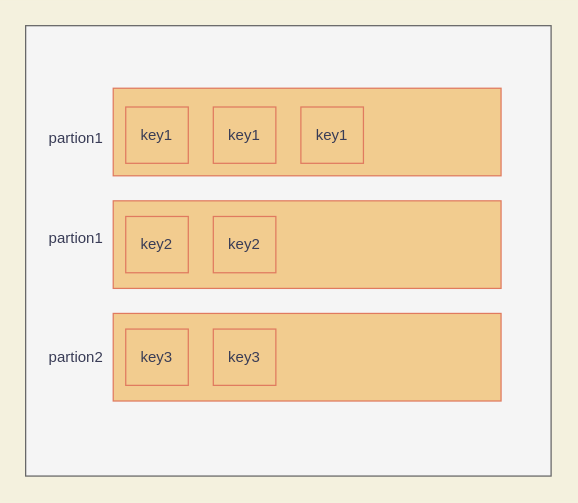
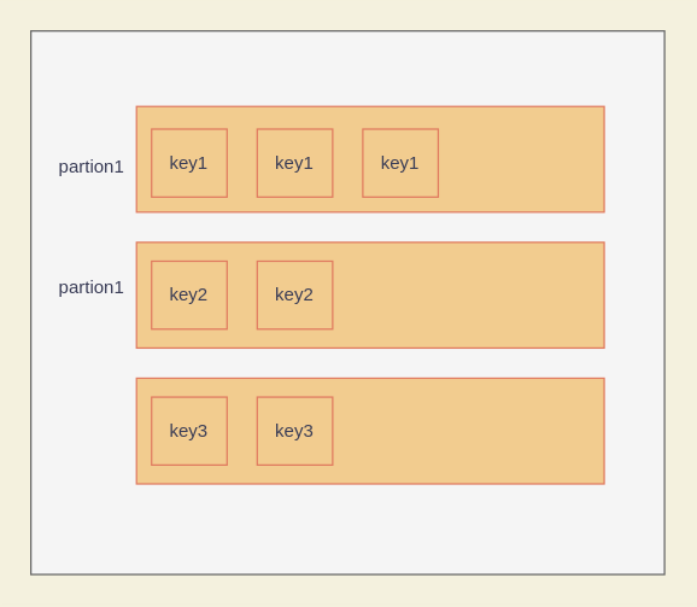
  <mxCell id="0" />
  <mxCell id="1" parent="0" />
  <mxCell id="2" value="" style="whiteSpace=wrap;html=1;fillColor=#f5f5f5;strokeColor=#666666;fontColor=#333333;" parent="1" vertex="1"><mxGeometry x="20" y="20" width="420" height="360" as="geometry" /></mxCell>
  <mxCell id="3" value="" style="whiteSpace=wrap;html=1;fontColor=#393C56;strokeColor=#E07A5F;fillColor=#F2CC8F;" parent="1" vertex="1"><mxGeometry x="90" y="70" width="310" height="70" as="geometry" /></mxCell>
  <mxCell id="4" value="" style="whiteSpace=wrap;html=1;fontColor=#393C56;strokeColor=#E07A5F;fillColor=#F2CC8F;" parent="1" vertex="1"><mxGeometry x="90" y="250" width="310" height="70" as="geometry" /></mxCell>
  <mxCell id="5" value="" style="whiteSpace=wrap;html=1;fontColor=#393C56;strokeColor=#E07A5F;fillColor=#F2CC8F;" parent="1" vertex="1"><mxGeometry x="90" y="160" width="310" height="70" as="geometry" /></mxCell>
  <mxCell id="6" value="partion1" style="text;html=1;align=center;verticalAlign=middle;resizable=0;points=[];autosize=1;strokeColor=none;fontColor=#393C56;" parent="1" vertex="1"><mxGeometry x="30" y="100" width="60" height="20" as="geometry" /></mxCell>
  <mxCell id="7" value="partion1" style="text;html=1;align=center;verticalAlign=middle;resizable=0;points=[];autosize=1;strokeColor=none;fontColor=#393C56;" parent="1" vertex="1"><mxGeometry x="30" y="180" width="60" height="20" as="geometry" /></mxCell>
- <mxCell id="8" value="partion2" style="text;html=1;align=center;verticalAlign=middle;resizable=0;points=[];autosize=1;strokeColor=none;fontColor=#393C56;" parent="1" vertex="1"><mxGeometry x="30" y="275" width="60" height="20" as="geometry" /></mxCell>
  <mxCell id="9" value="key1" style="whiteSpace=wrap;html=1;fontColor=#393C56;strokeColor=#E07A5F;fillColor=#F2CC8F;" parent="1" vertex="1"><mxGeometry x="100" y="85" width="50" height="45" as="geometry" /></mxCell>
  <mxCell id="10" value="key3" style="whiteSpace=wrap;html=1;fontColor=#393C56;strokeColor=#E07A5F;fillColor=#F2CC8F;" parent="1" vertex="1"><mxGeometry x="100" y="262.5" width="50" height="45" as="geometry" /></mxCell>
  <mxCell id="11" value="key2" style="whiteSpace=wrap;html=1;fontColor=#393C56;strokeColor=#E07A5F;fillColor=#F2CC8F;" parent="1" vertex="1"><mxGeometry x="100" y="172.5" width="50" height="45" as="geometry" /></mxCell>
  <mxCell id="12" value="key1" style="whiteSpace=wrap;html=1;fontColor=#393C56;strokeColor=#E07A5F;fillColor=#F2CC8F;" parent="1" vertex="1"><mxGeometry x="170" y="85" width="50" height="45" as="geometry" /></mxCell>
  <mxCell id="13" value="key2" style="whiteSpace=wrap;html=1;fontColor=#393C56;strokeColor=#E07A5F;fillColor=#F2CC8F;" parent="1" vertex="1"><mxGeometry x="170" y="172.5" width="50" height="45" as="geometry" /></mxCell>
  <mxCell id="14" value="key3" style="whiteSpace=wrap;html=1;fontColor=#393C56;strokeColor=#E07A5F;fillColor=#F2CC8F;" parent="1" vertex="1"><mxGeometry x="170" y="262.5" width="50" height="45" as="geometry" /></mxCell>
  <mxCell id="15" value="key1" style="whiteSpace=wrap;html=1;fontColor=#393C56;strokeColor=#E07A5F;fillColor=#F2CC8F;" vertex="1" parent="1"><mxGeometry x="240" y="85" width="50" height="45" as="geometry" /></mxCell>
